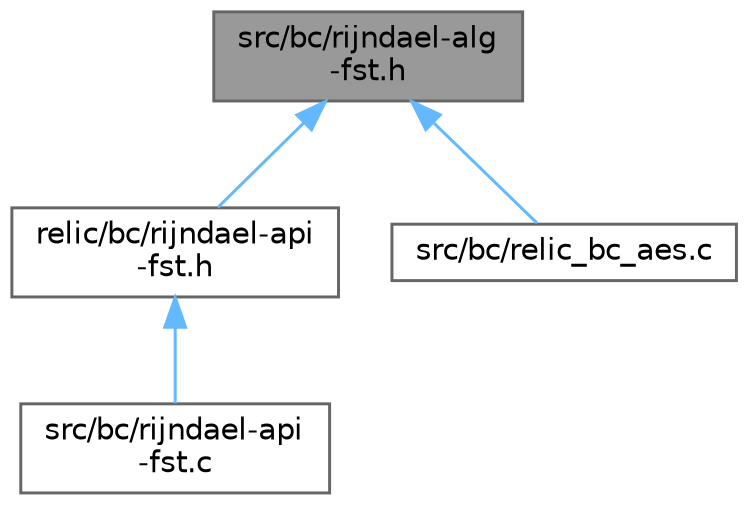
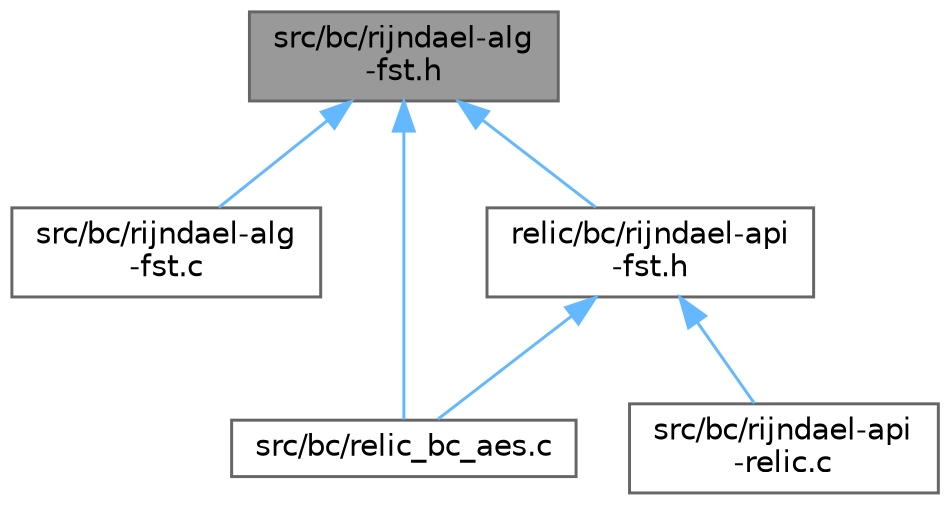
  digraph {
    node [color=grey40 fillcolor=white fontname=Helvetica fontsize=10 shape=box style=filled]
    edge [color=steelblue1 dir=back fontname=Helvetica fontsize=10 labelfontname=Helvetica labelfontsize=10 style=solid]
    n1 [color=gray40 fillcolor=grey60 fontcolor=black height=0.2 label="src/bc/rijndael-alg\l-fst.h" width=0.4]
+   n2 [height=0.2 label="src/bc/rijndael-alg\l-fst.c" width=0.4]
    n3 [height=0.2 label="relic/bc/rijndael-api\l-fst.h" width=0.4]
    n4 [height=0.2 label="src/bc/relic_bc_aes.c" width=0.4]
-   n5 [height=0.2 label="src/bc/rijndael-api\l-fst.c" width=0.4]
+   n5 [height=0.2 label="src/bc/rijndael-api\l-relic.c" width=0.4]
+   n1 -> n2
    n1 -> n3
    n1 -> n4
+   n3 -> n4
    n3 -> n5
  }
